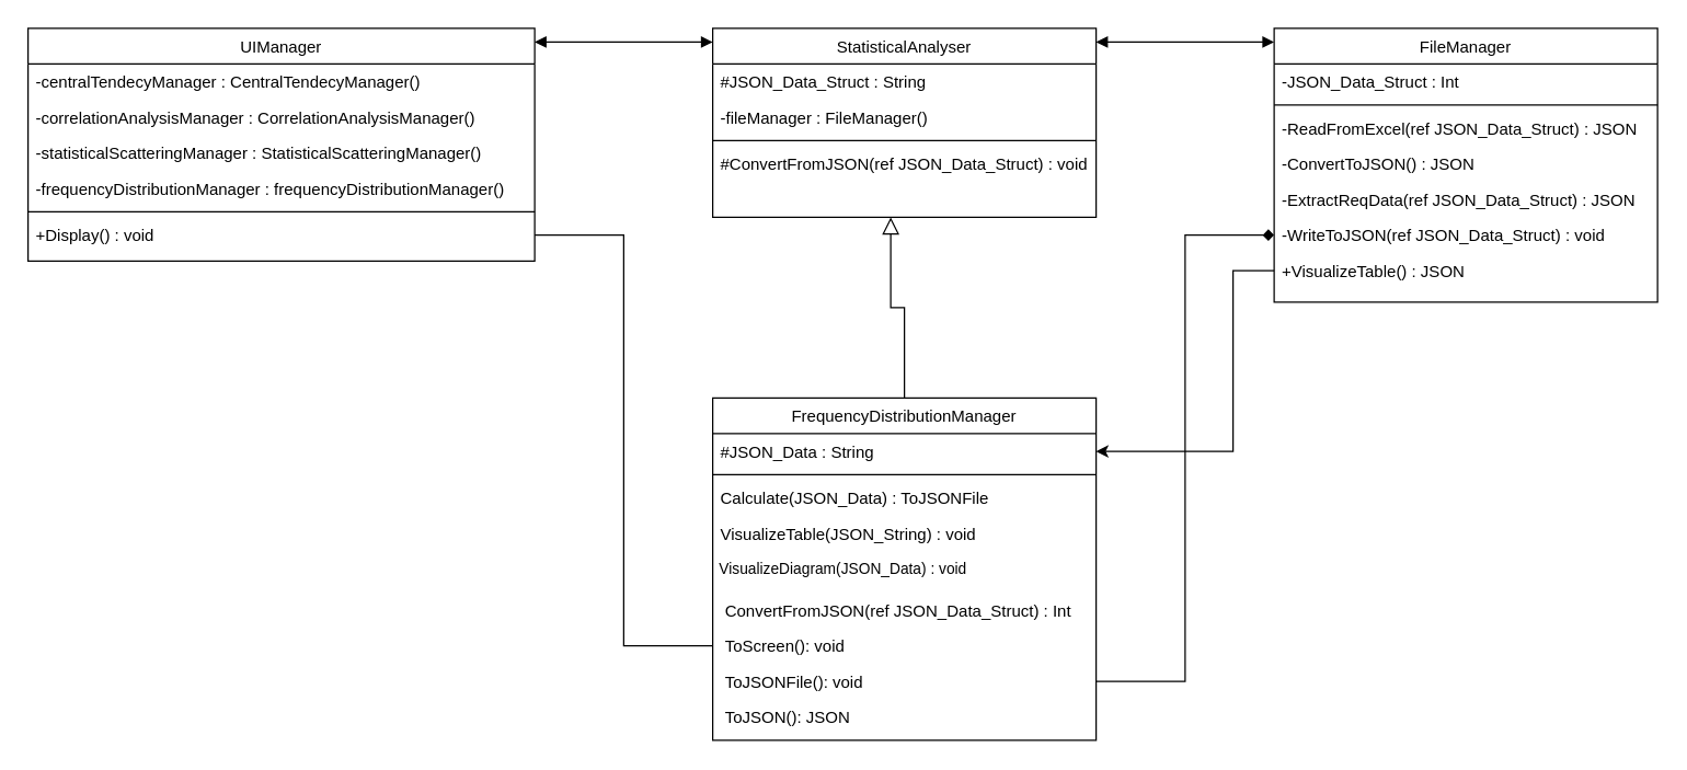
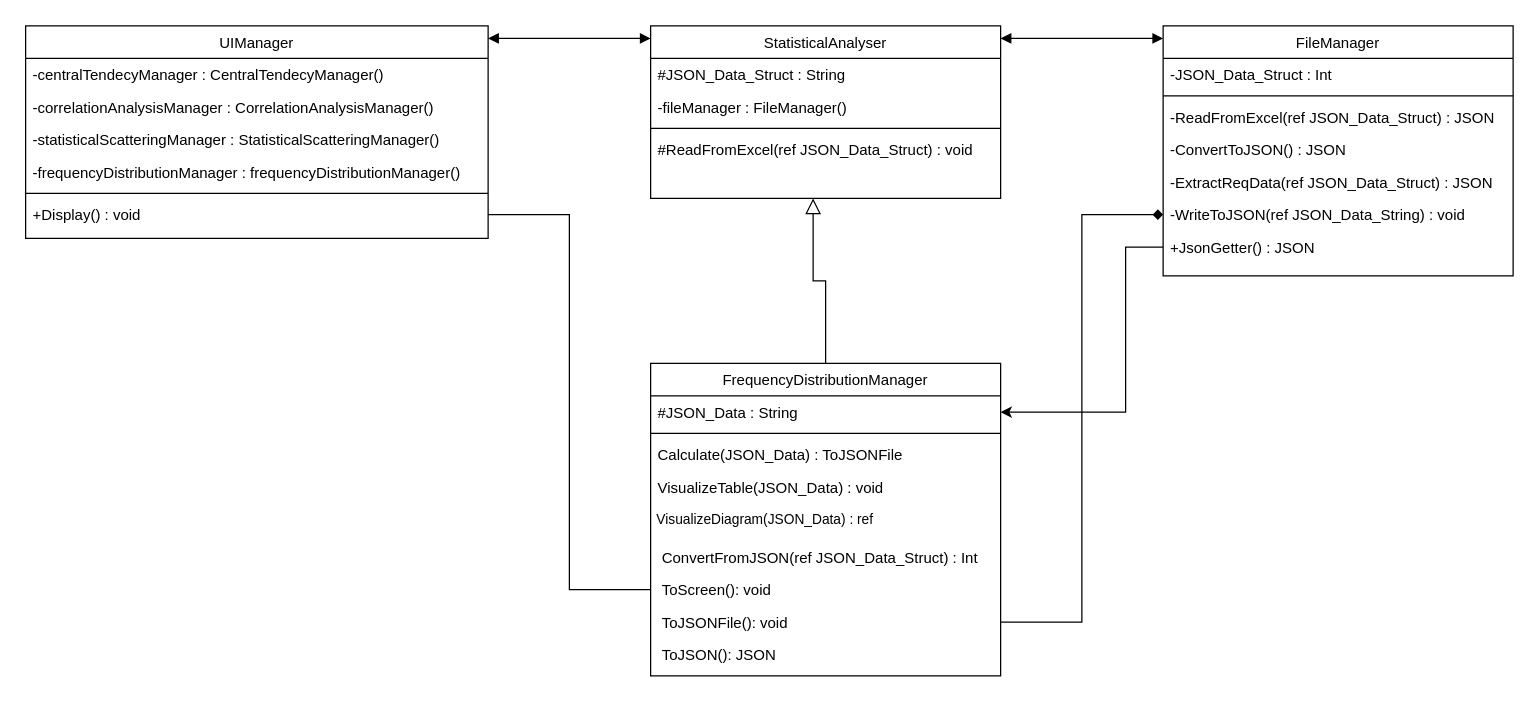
  <mxCell id="0" />
  <mxCell id="1" parent="0" />
  <mxCell id="2" value="StatisticalAnalyser" style="swimlane;fontStyle=0;align=center;verticalAlign=top;childLayout=stackLayout;horizontal=1;startSize=26;horizontalStack=0;resizeParent=1;resizeLast=0;collapsible=1;marginBottom=0;rounded=0;shadow=0;strokeWidth=1;" vertex="1" parent="1"><mxGeometry x="520" y="20" width="280" height="138" as="geometry"><mxRectangle x="230" y="140" width="160" height="26" as="alternateBounds" /></mxGeometry></mxCell>
  <mxCell id="3" value="#JSON_Data_Struct : String" style="text;align=left;verticalAlign=top;spacingLeft=4;spacingRight=4;overflow=hidden;rotatable=0;points=[[0,0.5],[1,0.5]];portConstraint=eastwest;" vertex="1" parent="2"><mxGeometry y="26" width="280" height="26" as="geometry" /></mxCell>
  <mxCell id="4" value="-fileManager : FileManager()" style="text;align=left;verticalAlign=top;spacingLeft=4;spacingRight=4;overflow=hidden;rotatable=0;points=[[0,0.5],[1,0.5]];portConstraint=eastwest;" vertex="1" parent="2"><mxGeometry y="52" width="280" height="26" as="geometry" /></mxCell>
  <mxCell id="5" value="" style="line;html=1;strokeWidth=1;align=left;verticalAlign=middle;spacingTop=-1;spacingLeft=3;spacingRight=3;rotatable=0;labelPosition=right;points=[];portConstraint=eastwest;" vertex="1" parent="2"><mxGeometry y="78" width="280" height="8" as="geometry" /></mxCell>
- <mxCell id="6" value="#ConvertFromJSON(ref JSON_Data_Struct) : void" style="text;align=left;verticalAlign=top;spacingLeft=4;spacingRight=4;overflow=hidden;rotatable=0;points=[[0,0.5],[1,0.5]];portConstraint=eastwest;" vertex="1" parent="2"><mxGeometry y="86" width="280" height="26" as="geometry" /></mxCell>
+ <mxCell id="6" value="#ReadFromExcel(ref JSON_Data_Struct) : void" style="text;align=left;verticalAlign=top;spacingLeft=4;spacingRight=4;overflow=hidden;rotatable=0;points=[[0,0.5],[1,0.5]];portConstraint=eastwest;" vertex="1" parent="2"><mxGeometry y="86" width="280" height="26" as="geometry" /></mxCell>
  <mxCell id="7" value="FileManager" style="swimlane;fontStyle=0;align=center;verticalAlign=top;childLayout=stackLayout;horizontal=1;startSize=26;horizontalStack=0;resizeParent=1;resizeLast=0;collapsible=1;marginBottom=0;rounded=0;shadow=0;strokeWidth=1;" vertex="1" parent="1"><mxGeometry x="930" y="20" width="280" height="200" as="geometry"><mxRectangle x="340" y="380" width="170" height="26" as="alternateBounds" /></mxGeometry></mxCell>
  <mxCell id="8" value="-JSON_Data_Struct : Int" style="text;align=left;verticalAlign=top;spacingLeft=4;spacingRight=4;overflow=hidden;rotatable=0;points=[[0,0.5],[1,0.5]];portConstraint=eastwest;" vertex="1" parent="7"><mxGeometry y="26" width="280" height="26" as="geometry" /></mxCell>
  <mxCell id="9" value="" style="line;html=1;strokeWidth=1;align=left;verticalAlign=middle;spacingTop=-1;spacingLeft=3;spacingRight=3;rotatable=0;labelPosition=right;points=[];portConstraint=eastwest;" vertex="1" parent="7"><mxGeometry y="52" width="280" height="8" as="geometry" /></mxCell>
  <mxCell id="10" value="-ReadFromExcel(ref JSON_Data_Struct) : JSON" style="text;align=left;verticalAlign=top;spacingLeft=4;spacingRight=4;overflow=hidden;rotatable=0;points=[[0,0.5],[1,0.5]];portConstraint=eastwest;" vertex="1" parent="7"><mxGeometry y="60" width="280" height="26" as="geometry" /></mxCell>
  <mxCell id="11" value="-ConvertToJSON() : JSON" style="text;align=left;verticalAlign=top;spacingLeft=4;spacingRight=4;overflow=hidden;rotatable=0;points=[[0,0.5],[1,0.5]];portConstraint=eastwest;" vertex="1" parent="7"><mxGeometry y="86" width="280" height="26" as="geometry" /></mxCell>
  <mxCell id="12" value="-ExtractReqData(ref JSON_Data_Struct) : JSON" style="text;align=left;verticalAlign=top;spacingLeft=4;spacingRight=4;overflow=hidden;rotatable=0;points=[[0,0.5],[1,0.5]];portConstraint=eastwest;" vertex="1" parent="7"><mxGeometry y="112" width="280" height="26" as="geometry" /></mxCell>
- <mxCell id="13" value="-WriteToJSON(ref JSON_Data_Struct) : void" style="text;align=left;verticalAlign=top;spacingLeft=4;spacingRight=4;overflow=hidden;rotatable=0;points=[[0,0.5],[1,0.5]];portConstraint=eastwest;" vertex="1" parent="7"><mxGeometry y="138" width="280" height="26" as="geometry" /></mxCell>
- <mxCell id="14" value="+VisualizeTable() : JSON" style="text;align=left;verticalAlign=top;spacingLeft=4;spacingRight=4;overflow=hidden;rotatable=0;points=[[0,0.5],[1,0.5]];portConstraint=eastwest;" vertex="1" parent="7"><mxGeometry y="164" width="280" height="26" as="geometry" /></mxCell>
+ <mxCell id="13" value="-WriteToJSON(ref JSON_Data_String) : void" style="text;align=left;verticalAlign=top;spacingLeft=4;spacingRight=4;overflow=hidden;rotatable=0;points=[[0,0.5],[1,0.5]];portConstraint=eastwest;" vertex="1" parent="7"><mxGeometry y="138" width="280" height="26" as="geometry" /></mxCell>
+ <mxCell id="14" value="+JsonGetter() : JSON" style="text;align=left;verticalAlign=top;spacingLeft=4;spacingRight=4;overflow=hidden;rotatable=0;points=[[0,0.5],[1,0.5]];portConstraint=eastwest;" vertex="1" parent="7"><mxGeometry y="164" width="280" height="26" as="geometry" /></mxCell>
  <mxCell id="15" value="" style="endArrow=block;startArrow=block;endFill=1;startFill=1;html=1;rounded=0;" edge="1" parent="1"><mxGeometry width="160" relative="1" as="geometry"><mxPoint x="800" y="30" as="sourcePoint" /><mxPoint x="930" y="30" as="targetPoint" /></mxGeometry></mxCell>
  <mxCell id="16" value="UIManager" style="swimlane;fontStyle=0;align=center;verticalAlign=top;childLayout=stackLayout;horizontal=1;startSize=26;horizontalStack=0;resizeParent=1;resizeLast=0;collapsible=1;marginBottom=0;rounded=0;shadow=0;strokeWidth=1;" vertex="1" parent="1"><mxGeometry x="20" y="20" width="370" height="170" as="geometry"><mxRectangle x="230" y="140" width="160" height="26" as="alternateBounds" /></mxGeometry></mxCell>
  <mxCell id="17" value="-centralTendecyManager : CentralTendecyManager()" style="text;align=left;verticalAlign=top;spacingLeft=4;spacingRight=4;overflow=hidden;rotatable=0;points=[[0,0.5],[1,0.5]];portConstraint=eastwest;" vertex="1" parent="16"><mxGeometry y="26" width="370" height="26" as="geometry" /></mxCell>
  <mxCell id="18" value="-correlationAnalysisManager : CorrelationAnalysisManager()" style="text;align=left;verticalAlign=top;spacingLeft=4;spacingRight=4;overflow=hidden;rotatable=0;points=[[0,0.5],[1,0.5]];portConstraint=eastwest;" vertex="1" parent="16"><mxGeometry y="52" width="370" height="26" as="geometry" /></mxCell>
  <mxCell id="19" value="-statisticalScatteringManager : StatisticalScatteringManager()" style="text;align=left;verticalAlign=top;spacingLeft=4;spacingRight=4;overflow=hidden;rotatable=0;points=[[0,0.5],[1,0.5]];portConstraint=eastwest;" vertex="1" parent="16"><mxGeometry y="78" width="370" height="26" as="geometry" /></mxCell>
  <mxCell id="20" value="-frequencyDistributionManager : frequencyDistributionManager()" style="text;align=left;verticalAlign=top;spacingLeft=4;spacingRight=4;overflow=hidden;rotatable=0;points=[[0,0.5],[1,0.5]];portConstraint=eastwest;" vertex="1" parent="16"><mxGeometry y="104" width="370" height="26" as="geometry" /></mxCell>
  <mxCell id="21" value="" style="line;html=1;strokeWidth=1;align=left;verticalAlign=middle;spacingTop=-1;spacingLeft=3;spacingRight=3;rotatable=0;labelPosition=right;points=[];portConstraint=eastwest;" vertex="1" parent="16"><mxGeometry y="130" width="370" height="8" as="geometry" /></mxCell>
  <mxCell id="22" value="+Display() : void" style="text;align=left;verticalAlign=top;spacingLeft=4;spacingRight=4;overflow=hidden;rotatable=0;points=[[0,0.5],[1,0.5]];portConstraint=eastwest;" vertex="1" parent="16"><mxGeometry y="138" width="370" height="26" as="geometry" /></mxCell>
  <mxCell id="23" value="" style="endArrow=block;endSize=10;endFill=0;shadow=0;strokeWidth=1;rounded=0;edgeStyle=elbowEdgeStyle;elbow=vertical;exitX=0.5;exitY=0;exitDx=0;exitDy=0;" edge="1" parent="1" source="25"><mxGeometry width="160" relative="1" as="geometry"><mxPoint x="547.5" y="280" as="sourcePoint" /><mxPoint x="650" y="158" as="targetPoint" /></mxGeometry></mxCell>
  <mxCell id="24" value="" style="endArrow=block;startArrow=block;endFill=1;startFill=1;html=1;rounded=0;" edge="1" parent="1"><mxGeometry width="160" relative="1" as="geometry"><mxPoint x="390" y="30" as="sourcePoint" /><mxPoint x="520" y="30" as="targetPoint" /><Array as="points"><mxPoint x="460" y="30" /></Array></mxGeometry></mxCell>
  <mxCell id="25" value="FrequencyDistributionManager" style="swimlane;fontStyle=0;align=center;verticalAlign=top;childLayout=stackLayout;horizontal=1;startSize=26;horizontalStack=0;resizeParent=1;resizeLast=0;collapsible=1;marginBottom=0;rounded=0;shadow=0;strokeWidth=1;" vertex="1" parent="1"><mxGeometry x="520" y="290" width="280" height="250" as="geometry"><mxRectangle x="130" y="380" width="160" height="26" as="alternateBounds" /></mxGeometry></mxCell>
  <mxCell id="26" value="#JSON_Data : String" style="text;align=left;verticalAlign=top;spacingLeft=4;spacingRight=4;overflow=hidden;rotatable=0;points=[[0,0.5],[1,0.5]];portConstraint=eastwest;" vertex="1" parent="25"><mxGeometry y="26" width="280" height="26" as="geometry" /></mxCell>
  <mxCell id="27" value="" style="line;html=1;strokeWidth=1;align=left;verticalAlign=middle;spacingTop=-1;spacingLeft=3;spacingRight=3;rotatable=0;labelPosition=right;points=[];portConstraint=eastwest;" vertex="1" parent="25"><mxGeometry y="52" width="280" height="8" as="geometry" /></mxCell>
  <mxCell id="28" value="Calculate(JSON_Data) : ToJSONFile" style="text;align=left;verticalAlign=top;spacingLeft=4;spacingRight=4;overflow=hidden;rotatable=0;points=[[0,0.5],[1,0.5]];portConstraint=eastwest;" vertex="1" parent="25"><mxGeometry y="60" width="280" height="26" as="geometry" /></mxCell>
- <mxCell id="29" value="VisualizeTable(JSON_String) : void" style="text;align=left;verticalAlign=top;spacingLeft=4;spacingRight=4;overflow=hidden;rotatable=0;points=[[0,0.5],[1,0.5]];portConstraint=eastwest;" vertex="1" parent="25"><mxGeometry y="86" width="280" height="26" as="geometry" /></mxCell>
- <mxCell id="30" value="&lt;font style=&quot;font-size: 11px&quot;&gt;&amp;nbsp;VisualizeDiagram(JSON_Data) : void&lt;/font&gt;" style="text;whiteSpace=wrap;html=1;fontSize=11;" vertex="1" parent="25"><mxGeometry y="112" width="280" height="30" as="geometry" /></mxCell>
+ <mxCell id="29" value="VisualizeTable(JSON_Data) : void" style="text;align=left;verticalAlign=top;spacingLeft=4;spacingRight=4;overflow=hidden;rotatable=0;points=[[0,0.5],[1,0.5]];portConstraint=eastwest;" vertex="1" parent="25"><mxGeometry y="86" width="280" height="26" as="geometry" /></mxCell>
+ <mxCell id="30" value="&lt;font style=&quot;font-size: 11px&quot;&gt;&amp;nbsp;VisualizeDiagram(JSON_Data) : ref&lt;/font&gt;" style="text;whiteSpace=wrap;html=1;fontSize=11;" vertex="1" parent="25"><mxGeometry y="112" width="280" height="30" as="geometry" /></mxCell>
  <mxCell id="31" value=" ConvertFromJSON(ref JSON_Data_Struct) : Int" style="text;align=left;verticalAlign=top;spacingLeft=4;spacingRight=4;overflow=hidden;rotatable=0;points=[[0,0.5],[1,0.5]];portConstraint=eastwest;" vertex="1" parent="25"><mxGeometry y="142" width="280" height="26" as="geometry" /></mxCell>
  <mxCell id="32" value=" ToScreen(): void" style="text;align=left;verticalAlign=top;spacingLeft=4;spacingRight=4;overflow=hidden;rotatable=0;points=[[0,0.5],[1,0.5]];portConstraint=eastwest;" vertex="1" parent="25"><mxGeometry y="168" width="280" height="26" as="geometry" /></mxCell>
  <mxCell id="33" value=" ToJSONFile(): void" style="text;align=left;verticalAlign=top;spacingLeft=4;spacingRight=4;overflow=hidden;rotatable=0;points=[[0,0.5],[1,0.5]];portConstraint=eastwest;" vertex="1" parent="25"><mxGeometry y="194" width="280" height="26" as="geometry" /></mxCell>
  <mxCell id="34" value=" ToJSON(): JSON" style="text;align=left;verticalAlign=top;spacingLeft=4;spacingRight=4;overflow=hidden;rotatable=0;points=[[0,0.5],[1,0.5]];portConstraint=eastwest;" vertex="1" parent="25"><mxGeometry y="220" width="280" height="26" as="geometry" /></mxCell>
  <mxCell id="35" style="edgeStyle=orthogonalEdgeStyle;rounded=0;orthogonalLoop=1;jettySize=auto;html=1;exitX=0;exitY=0.5;exitDx=0;exitDy=0;entryX=1;entryY=0.5;entryDx=0;entryDy=0;fontSize=11;" edge="1" parent="1" source="14" target="26"><mxGeometry relative="1" as="geometry"><Array as="points"><mxPoint x="900" y="197" /><mxPoint x="900" y="329" /></Array></mxGeometry></mxCell>
  <mxCell id="36" style="edgeStyle=orthogonalEdgeStyle;rounded=0;orthogonalLoop=1;jettySize=auto;html=1;exitX=0;exitY=0.5;exitDx=0;exitDy=0;entryX=1;entryY=0.5;entryDx=0;entryDy=0;fontSize=11;endArrow=none;" edge="1" parent="1" source="32" target="22"><mxGeometry relative="1" as="geometry" /></mxCell>
  <mxCell id="37" style="edgeStyle=orthogonalEdgeStyle;rounded=0;orthogonalLoop=1;jettySize=auto;html=1;entryX=0;entryY=0.5;entryDx=0;entryDy=0;fontSize=11;endArrow=diamond;" edge="1" parent="1" source="33" target="13"><mxGeometry relative="1" as="geometry" /></mxCell>
